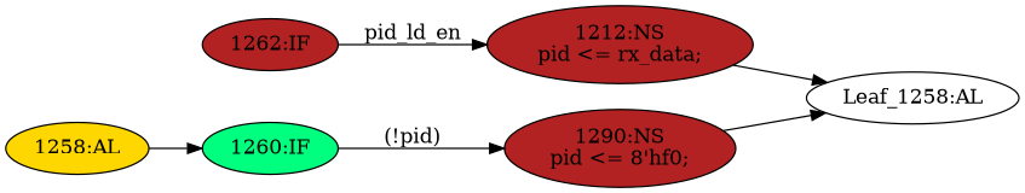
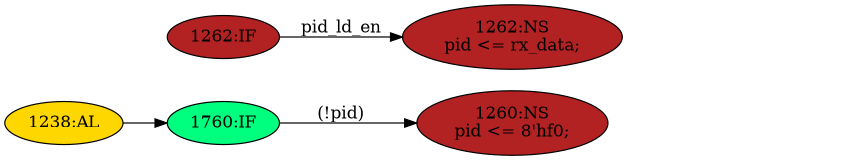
  strict digraph {
    rankdir=LR
    node [fillcolor=firebrick statements="[]" style=filled typ=IfStatement]
    edge [cond="[]" lineno=None]
-   n1 [ast="<pyverilog.vparser.ast.IfStatement object at 0x7f0647e56d90>" fillcolor=springgreen label="1260:IF"]
-   n2 [ast="<pyverilog.vparser.ast.NonblockingSubstitution object at 0x7f0647e4bed0>" label="1290:NS\npid <= 8'hf0;" statements="[<pyverilog.vparser.ast.NonblockingSubstitution object at 0x7f0647e4bed0>]" typ=NonblockingSubstitution]
-   n3 [def_var="['pid']" label="Leaf_1258:AL" fillcolor="" statements="" style="" typ=""]
+   n1 [ast="<pyverilog.vparser.ast.IfStatement object at 0x7f0647e56d90>" fillcolor=springgreen label="1760:IF"]
+   n2 [ast="<pyverilog.vparser.ast.NonblockingSubstitution object at 0x7f0647e4bed0>" label="1260:NS\npid <= 8'hf0;" statements="[<pyverilog.vparser.ast.NonblockingSubstitution object at 0x7f0647e4bed0>]" typ=NonblockingSubstitution]
    n4 [ast="<pyverilog.vparser.ast.IfStatement object at 0x7f0647e56f10>" label="1262:IF"]
-   n5 [ast="<pyverilog.vparser.ast.NonblockingSubstitution object at 0x7f0647e56f90>" label="1212:NS\npid <= rx_data;" statements="[<pyverilog.vparser.ast.NonblockingSubstitution object at 0x7f0647e56f90>]" typ=NonblockingSubstitution]
-   n6 [ast="<pyverilog.vparser.ast.Always object at 0x7f0647e57150>" clk_sens=True fillcolor=gold label="1258:AL" sens="['clk']" typ=Always use_var="['rst', 'rx_data', 'pid_ld_en']"]
+   n5 [ast="<pyverilog.vparser.ast.NonblockingSubstitution object at 0x7f0647e56f90>" label="1262:NS\npid <= rx_data;" statements="[<pyverilog.vparser.ast.NonblockingSubstitution object at 0x7f0647e56f90>]" typ=NonblockingSubstitution]
+   n6 [ast="<pyverilog.vparser.ast.Always object at 0x7f0647e57150>" clk_sens=True fillcolor=gold label="1238:AL" sens="['clk']" typ=Always use_var="['rst', 'rx_data', 'pid_ld_en']"]
    n1 -> n2 [cond="['rst']" label="(!pid)" lineno=1260]
-   n2 -> n3
    n4 -> n5 [cond="['pid_ld_en']" label=pid_ld_en lineno=1262]
-   n5 -> n3
    n6 -> n1
  }
